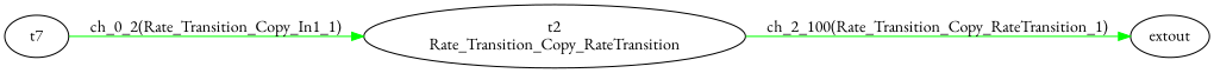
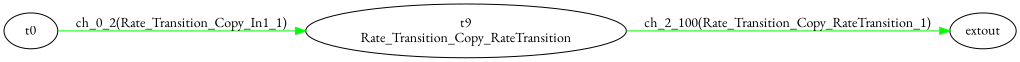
  digraph {
    fontname="EB Garamond"
    rankdir=LR
    node [fontname="EB Garamond"]
    edge [color=green fontname="EB Garamond"]
-   n1 [label="t2\nRate_Transition_Copy_RateTransition"]
+   n1 [label="t9\nRate_Transition_Copy_RateTransition"]
    n2 [label=extout]
-   t0 [label=t7]
+   t0
    n1 -> n2 [label="ch_2_100(Rate_Transition_Copy_RateTransition_1)"]
    t0 -> n1 [label="ch_0_2(Rate_Transition_Copy_In1_1)"]
  }
